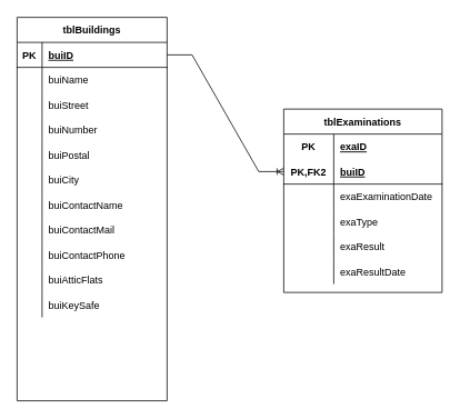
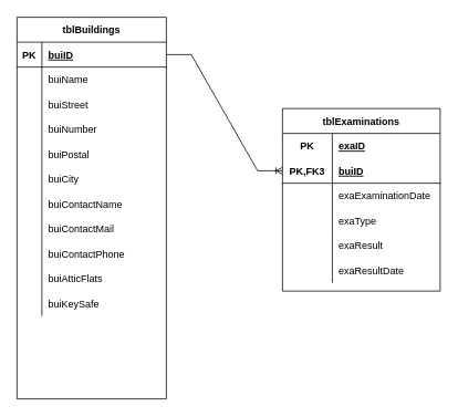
  <mxCell id="0" />
  <mxCell id="1" parent="0" />
  <mxCell id="2" value="tblBuildings" style="shape=table;startSize=30;container=1;collapsible=1;childLayout=tableLayout;fixedRows=1;rowLines=0;fontStyle=1;align=center;resizeLast=1;" parent="1" vertex="1"><mxGeometry x="20" y="20" width="180" height="460" as="geometry" /></mxCell>
  <mxCell id="3" value="" style="shape=tableRow;horizontal=0;startSize=0;swimlaneHead=0;swimlaneBody=0;fillColor=none;collapsible=0;dropTarget=0;points=[[0,0.5],[1,0.5]];portConstraint=eastwest;top=0;left=0;right=0;bottom=1;" parent="2" vertex="1"><mxGeometry y="30" width="180" height="30" as="geometry" /></mxCell>
  <mxCell id="4" value="PK" style="shape=partialRectangle;connectable=0;fillColor=none;top=0;left=0;bottom=0;right=0;fontStyle=1;overflow=hidden;" parent="3" vertex="1"><mxGeometry width="30" height="30" as="geometry"><mxRectangle width="30" height="30" as="alternateBounds" /></mxGeometry></mxCell>
  <mxCell id="5" value="buiID" style="shape=partialRectangle;connectable=0;fillColor=none;top=0;left=0;bottom=0;right=0;align=left;spacingLeft=6;fontStyle=5;overflow=hidden;" parent="3" vertex="1"><mxGeometry x="30" width="150" height="30" as="geometry"><mxRectangle width="150" height="30" as="alternateBounds" /></mxGeometry></mxCell>
  <mxCell id="6" value="" style="shape=tableRow;horizontal=0;startSize=0;swimlaneHead=0;swimlaneBody=0;fillColor=none;collapsible=0;dropTarget=0;points=[[0,0.5],[1,0.5]];portConstraint=eastwest;top=0;left=0;right=0;bottom=0;" parent="2" vertex="1"><mxGeometry y="60" width="180" height="30" as="geometry" /></mxCell>
  <mxCell id="7" value="" style="shape=partialRectangle;connectable=0;fillColor=none;top=0;left=0;bottom=0;right=0;editable=1;overflow=hidden;" parent="6" vertex="1"><mxGeometry width="30" height="30" as="geometry"><mxRectangle width="30" height="30" as="alternateBounds" /></mxGeometry></mxCell>
  <mxCell id="8" value="buiName" style="shape=partialRectangle;connectable=0;fillColor=none;top=0;left=0;bottom=0;right=0;align=left;spacingLeft=6;overflow=hidden;" parent="6" vertex="1"><mxGeometry x="30" width="150" height="30" as="geometry"><mxRectangle width="150" height="30" as="alternateBounds" /></mxGeometry></mxCell>
  <mxCell id="9" value="" style="shape=tableRow;horizontal=0;startSize=0;swimlaneHead=0;swimlaneBody=0;fillColor=none;collapsible=0;dropTarget=0;points=[[0,0.5],[1,0.5]];portConstraint=eastwest;top=0;left=0;right=0;bottom=0;" parent="2" vertex="1"><mxGeometry y="90" width="180" height="30" as="geometry" /></mxCell>
  <mxCell id="10" value="" style="shape=partialRectangle;connectable=0;fillColor=none;top=0;left=0;bottom=0;right=0;editable=1;overflow=hidden;" parent="9" vertex="1"><mxGeometry width="30" height="30" as="geometry"><mxRectangle width="30" height="30" as="alternateBounds" /></mxGeometry></mxCell>
  <mxCell id="11" value="buiStreet" style="shape=partialRectangle;connectable=0;fillColor=none;top=0;left=0;bottom=0;right=0;align=left;spacingLeft=6;overflow=hidden;" parent="9" vertex="1"><mxGeometry x="30" width="150" height="30" as="geometry"><mxRectangle width="150" height="30" as="alternateBounds" /></mxGeometry></mxCell>
  <mxCell id="12" value="" style="shape=tableRow;horizontal=0;startSize=0;swimlaneHead=0;swimlaneBody=0;fillColor=none;collapsible=0;dropTarget=0;points=[[0,0.5],[1,0.5]];portConstraint=eastwest;top=0;left=0;right=0;bottom=0;" parent="2" vertex="1"><mxGeometry y="120" width="180" height="30" as="geometry" /></mxCell>
  <mxCell id="13" value="" style="shape=partialRectangle;connectable=0;fillColor=none;top=0;left=0;bottom=0;right=0;editable=1;overflow=hidden;" parent="12" vertex="1"><mxGeometry width="30" height="30" as="geometry"><mxRectangle width="30" height="30" as="alternateBounds" /></mxGeometry></mxCell>
  <mxCell id="14" value="buiNumber" style="shape=partialRectangle;connectable=0;fillColor=none;top=0;left=0;bottom=0;right=0;align=left;spacingLeft=6;overflow=hidden;" parent="12" vertex="1"><mxGeometry x="30" width="150" height="30" as="geometry"><mxRectangle width="150" height="30" as="alternateBounds" /></mxGeometry></mxCell>
  <mxCell id="15" value="" style="shape=tableRow;horizontal=0;startSize=0;swimlaneHead=0;swimlaneBody=0;fillColor=none;collapsible=0;dropTarget=0;points=[[0,0.5],[1,0.5]];portConstraint=eastwest;top=0;left=0;right=0;bottom=0;" parent="2" vertex="1"><mxGeometry y="150" width="180" height="30" as="geometry" /></mxCell>
  <mxCell id="16" value="" style="shape=partialRectangle;connectable=0;fillColor=none;top=0;left=0;bottom=0;right=0;editable=1;overflow=hidden;" parent="15" vertex="1"><mxGeometry width="30" height="30" as="geometry"><mxRectangle width="30" height="30" as="alternateBounds" /></mxGeometry></mxCell>
  <mxCell id="17" value="buiPostal" style="shape=partialRectangle;connectable=0;fillColor=none;top=0;left=0;bottom=0;right=0;align=left;spacingLeft=6;overflow=hidden;" parent="15" vertex="1"><mxGeometry x="30" width="150" height="30" as="geometry"><mxRectangle width="150" height="30" as="alternateBounds" /></mxGeometry></mxCell>
  <mxCell id="18" value="" style="shape=tableRow;horizontal=0;startSize=0;swimlaneHead=0;swimlaneBody=0;fillColor=none;collapsible=0;dropTarget=0;points=[[0,0.5],[1,0.5]];portConstraint=eastwest;top=0;left=0;right=0;bottom=0;" parent="2" vertex="1"><mxGeometry y="180" width="180" height="30" as="geometry" /></mxCell>
  <mxCell id="19" value="" style="shape=partialRectangle;connectable=0;fillColor=none;top=0;left=0;bottom=0;right=0;editable=1;overflow=hidden;" parent="18" vertex="1"><mxGeometry width="30" height="30" as="geometry"><mxRectangle width="30" height="30" as="alternateBounds" /></mxGeometry></mxCell>
  <mxCell id="20" value="buiCity" style="shape=partialRectangle;connectable=0;fillColor=none;top=0;left=0;bottom=0;right=0;align=left;spacingLeft=6;overflow=hidden;" parent="18" vertex="1"><mxGeometry x="30" width="150" height="30" as="geometry"><mxRectangle width="150" height="30" as="alternateBounds" /></mxGeometry></mxCell>
  <mxCell id="21" value="" style="shape=tableRow;horizontal=0;startSize=0;swimlaneHead=0;swimlaneBody=0;fillColor=none;collapsible=0;dropTarget=0;points=[[0,0.5],[1,0.5]];portConstraint=eastwest;top=0;left=0;right=0;bottom=0;" parent="2" vertex="1"><mxGeometry y="210" width="180" height="30" as="geometry" /></mxCell>
  <mxCell id="22" value="" style="shape=partialRectangle;connectable=0;fillColor=none;top=0;left=0;bottom=0;right=0;editable=1;overflow=hidden;" parent="21" vertex="1"><mxGeometry width="30" height="30" as="geometry"><mxRectangle width="30" height="30" as="alternateBounds" /></mxGeometry></mxCell>
  <mxCell id="23" value="buiContactName" style="shape=partialRectangle;connectable=0;fillColor=none;top=0;left=0;bottom=0;right=0;align=left;spacingLeft=6;overflow=hidden;" parent="21" vertex="1"><mxGeometry x="30" width="150" height="30" as="geometry"><mxRectangle width="150" height="30" as="alternateBounds" /></mxGeometry></mxCell>
  <mxCell id="24" value="" style="shape=tableRow;horizontal=0;startSize=0;swimlaneHead=0;swimlaneBody=0;fillColor=none;collapsible=0;dropTarget=0;points=[[0,0.5],[1,0.5]];portConstraint=eastwest;top=0;left=0;right=0;bottom=0;" parent="2" vertex="1"><mxGeometry y="240" width="180" height="30" as="geometry" /></mxCell>
  <mxCell id="25" value="" style="shape=partialRectangle;connectable=0;fillColor=none;top=0;left=0;bottom=0;right=0;editable=1;overflow=hidden;" parent="24" vertex="1"><mxGeometry width="30" height="30" as="geometry"><mxRectangle width="30" height="30" as="alternateBounds" /></mxGeometry></mxCell>
  <mxCell id="26" value="buiContactMail" style="shape=partialRectangle;connectable=0;fillColor=none;top=0;left=0;bottom=0;right=0;align=left;spacingLeft=6;overflow=hidden;" parent="24" vertex="1"><mxGeometry x="30" width="150" height="30" as="geometry"><mxRectangle width="150" height="30" as="alternateBounds" /></mxGeometry></mxCell>
  <mxCell id="27" value="" style="shape=tableRow;horizontal=0;startSize=0;swimlaneHead=0;swimlaneBody=0;fillColor=none;collapsible=0;dropTarget=0;points=[[0,0.5],[1,0.5]];portConstraint=eastwest;top=0;left=0;right=0;bottom=0;" parent="2" vertex="1"><mxGeometry y="270" width="180" height="30" as="geometry" /></mxCell>
  <mxCell id="28" value="" style="shape=partialRectangle;connectable=0;fillColor=none;top=0;left=0;bottom=0;right=0;editable=1;overflow=hidden;" parent="27" vertex="1"><mxGeometry width="30" height="30" as="geometry"><mxRectangle width="30" height="30" as="alternateBounds" /></mxGeometry></mxCell>
  <mxCell id="29" value="buiContactPhone" style="shape=partialRectangle;connectable=0;fillColor=none;top=0;left=0;bottom=0;right=0;align=left;spacingLeft=6;overflow=hidden;" parent="27" vertex="1"><mxGeometry x="30" width="150" height="30" as="geometry"><mxRectangle width="150" height="30" as="alternateBounds" /></mxGeometry></mxCell>
  <mxCell id="30" value="" style="shape=tableRow;horizontal=0;startSize=0;swimlaneHead=0;swimlaneBody=0;fillColor=none;collapsible=0;dropTarget=0;points=[[0,0.5],[1,0.5]];portConstraint=eastwest;top=0;left=0;right=0;bottom=0;" parent="2" vertex="1"><mxGeometry y="300" width="180" height="30" as="geometry" /></mxCell>
  <mxCell id="31" value="" style="shape=partialRectangle;connectable=0;fillColor=none;top=0;left=0;bottom=0;right=0;editable=1;overflow=hidden;" parent="30" vertex="1"><mxGeometry width="30" height="30" as="geometry"><mxRectangle width="30" height="30" as="alternateBounds" /></mxGeometry></mxCell>
  <mxCell id="32" value="buiAtticFlats" style="shape=partialRectangle;connectable=0;fillColor=none;top=0;left=0;bottom=0;right=0;align=left;spacingLeft=6;overflow=hidden;" parent="30" vertex="1"><mxGeometry x="30" width="150" height="30" as="geometry"><mxRectangle width="150" height="30" as="alternateBounds" /></mxGeometry></mxCell>
  <mxCell id="33" value="" style="shape=tableRow;horizontal=0;startSize=0;swimlaneHead=0;swimlaneBody=0;fillColor=none;collapsible=0;dropTarget=0;points=[[0,0.5],[1,0.5]];portConstraint=eastwest;top=0;left=0;right=0;bottom=0;" parent="2" vertex="1"><mxGeometry y="330" width="180" height="30" as="geometry" /></mxCell>
  <mxCell id="34" value="" style="shape=partialRectangle;connectable=0;fillColor=none;top=0;left=0;bottom=0;right=0;editable=1;overflow=hidden;" parent="33" vertex="1"><mxGeometry width="30" height="30" as="geometry"><mxRectangle width="30" height="30" as="alternateBounds" /></mxGeometry></mxCell>
  <mxCell id="35" value="buiKeySafe" style="shape=partialRectangle;connectable=0;fillColor=none;top=0;left=0;bottom=0;right=0;align=left;spacingLeft=6;overflow=hidden;" parent="33" vertex="1"><mxGeometry x="30" width="150" height="30" as="geometry"><mxRectangle width="150" height="30" as="alternateBounds" /></mxGeometry></mxCell>
  <mxCell id="36" value="tblExaminations" style="shape=table;startSize=30;container=1;collapsible=1;childLayout=tableLayout;fixedRows=1;rowLines=0;fontStyle=1;align=center;resizeLast=1;" parent="1" vertex="1"><mxGeometry x="340" y="130" width="190" height="220" as="geometry" /></mxCell>
  <mxCell id="37" value="" style="shape=tableRow;horizontal=0;startSize=0;swimlaneHead=0;swimlaneBody=0;fillColor=none;collapsible=0;dropTarget=0;points=[[0,0.5],[1,0.5]];portConstraint=eastwest;top=0;left=0;right=0;bottom=0;" parent="36" vertex="1"><mxGeometry y="30" width="190" height="30" as="geometry" /></mxCell>
  <mxCell id="38" value="PK" style="shape=partialRectangle;connectable=0;fillColor=none;top=0;left=0;bottom=0;right=0;fontStyle=1;overflow=hidden;" parent="37" vertex="1"><mxGeometry width="60" height="30" as="geometry"><mxRectangle width="60" height="30" as="alternateBounds" /></mxGeometry></mxCell>
  <mxCell id="39" value="exaID" style="shape=partialRectangle;connectable=0;fillColor=none;top=0;left=0;bottom=0;right=0;align=left;spacingLeft=6;fontStyle=5;overflow=hidden;" parent="37" vertex="1"><mxGeometry x="60" width="130" height="30" as="geometry"><mxRectangle width="130" height="30" as="alternateBounds" /></mxGeometry></mxCell>
  <mxCell id="40" value="" style="shape=tableRow;horizontal=0;startSize=0;swimlaneHead=0;swimlaneBody=0;fillColor=none;collapsible=0;dropTarget=0;points=[[0,0.5],[1,0.5]];portConstraint=eastwest;top=0;left=0;right=0;bottom=1;" parent="36" vertex="1"><mxGeometry y="60" width="190" height="30" as="geometry" /></mxCell>
- <mxCell id="41" value="PK,FK2" style="shape=partialRectangle;connectable=0;fillColor=none;top=0;left=0;bottom=0;right=0;fontStyle=1;overflow=hidden;" parent="40" vertex="1"><mxGeometry width="60" height="30" as="geometry"><mxRectangle width="60" height="30" as="alternateBounds" /></mxGeometry></mxCell>
+ <mxCell id="41" value="PK,FK3" style="shape=partialRectangle;connectable=0;fillColor=none;top=0;left=0;bottom=0;right=0;fontStyle=1;overflow=hidden;" parent="40" vertex="1"><mxGeometry width="60" height="30" as="geometry"><mxRectangle width="60" height="30" as="alternateBounds" /></mxGeometry></mxCell>
  <mxCell id="42" value="buiID" style="shape=partialRectangle;connectable=0;fillColor=none;top=0;left=0;bottom=0;right=0;align=left;spacingLeft=6;fontStyle=5;overflow=hidden;" parent="40" vertex="1"><mxGeometry x="60" width="130" height="30" as="geometry"><mxRectangle width="130" height="30" as="alternateBounds" /></mxGeometry></mxCell>
  <mxCell id="43" value="" style="shape=tableRow;horizontal=0;startSize=0;swimlaneHead=0;swimlaneBody=0;fillColor=none;collapsible=0;dropTarget=0;points=[[0,0.5],[1,0.5]];portConstraint=eastwest;top=0;left=0;right=0;bottom=0;" parent="36" vertex="1"><mxGeometry y="90" width="190" height="30" as="geometry" /></mxCell>
  <mxCell id="44" value="" style="shape=partialRectangle;connectable=0;fillColor=none;top=0;left=0;bottom=0;right=0;editable=1;overflow=hidden;" parent="43" vertex="1"><mxGeometry width="60" height="30" as="geometry"><mxRectangle width="60" height="30" as="alternateBounds" /></mxGeometry></mxCell>
  <mxCell id="45" value="exaExaminationDate" style="shape=partialRectangle;connectable=0;fillColor=none;top=0;left=0;bottom=0;right=0;align=left;spacingLeft=6;overflow=hidden;" parent="43" vertex="1"><mxGeometry x="60" width="130" height="30" as="geometry"><mxRectangle width="130" height="30" as="alternateBounds" /></mxGeometry></mxCell>
  <mxCell id="46" value="" style="shape=tableRow;horizontal=0;startSize=0;swimlaneHead=0;swimlaneBody=0;fillColor=none;collapsible=0;dropTarget=0;points=[[0,0.5],[1,0.5]];portConstraint=eastwest;top=0;left=0;right=0;bottom=0;" parent="36" vertex="1"><mxGeometry y="120" width="190" height="30" as="geometry" /></mxCell>
  <mxCell id="47" value="" style="shape=partialRectangle;connectable=0;fillColor=none;top=0;left=0;bottom=0;right=0;editable=1;overflow=hidden;" parent="46" vertex="1"><mxGeometry width="60" height="30" as="geometry"><mxRectangle width="60" height="30" as="alternateBounds" /></mxGeometry></mxCell>
  <mxCell id="48" value="exaType" style="shape=partialRectangle;connectable=0;fillColor=none;top=0;left=0;bottom=0;right=0;align=left;spacingLeft=6;overflow=hidden;" parent="46" vertex="1"><mxGeometry x="60" width="130" height="30" as="geometry"><mxRectangle width="130" height="30" as="alternateBounds" /></mxGeometry></mxCell>
  <mxCell id="49" value="" style="shape=tableRow;horizontal=0;startSize=0;swimlaneHead=0;swimlaneBody=0;fillColor=none;collapsible=0;dropTarget=0;points=[[0,0.5],[1,0.5]];portConstraint=eastwest;top=0;left=0;right=0;bottom=0;" parent="36" vertex="1"><mxGeometry y="150" width="190" height="30" as="geometry" /></mxCell>
  <mxCell id="50" value="" style="shape=partialRectangle;connectable=0;fillColor=none;top=0;left=0;bottom=0;right=0;editable=1;overflow=hidden;" parent="49" vertex="1"><mxGeometry width="60" height="30" as="geometry"><mxRectangle width="60" height="30" as="alternateBounds" /></mxGeometry></mxCell>
  <mxCell id="51" value="exaResult" style="shape=partialRectangle;connectable=0;fillColor=none;top=0;left=0;bottom=0;right=0;align=left;spacingLeft=6;overflow=hidden;" parent="49" vertex="1"><mxGeometry x="60" width="130" height="30" as="geometry"><mxRectangle width="130" height="30" as="alternateBounds" /></mxGeometry></mxCell>
  <mxCell id="52" value="" style="shape=tableRow;horizontal=0;startSize=0;swimlaneHead=0;swimlaneBody=0;fillColor=none;collapsible=0;dropTarget=0;points=[[0,0.5],[1,0.5]];portConstraint=eastwest;top=0;left=0;right=0;bottom=0;" parent="36" vertex="1"><mxGeometry y="180" width="190" height="30" as="geometry" /></mxCell>
  <mxCell id="53" value="" style="shape=partialRectangle;connectable=0;fillColor=none;top=0;left=0;bottom=0;right=0;editable=1;overflow=hidden;" parent="52" vertex="1"><mxGeometry width="60" height="30" as="geometry"><mxRectangle width="60" height="30" as="alternateBounds" /></mxGeometry></mxCell>
  <mxCell id="54" value="exaResultDate" style="shape=partialRectangle;connectable=0;fillColor=none;top=0;left=0;bottom=0;right=0;align=left;spacingLeft=6;overflow=hidden;" parent="52" vertex="1"><mxGeometry x="60" width="130" height="30" as="geometry"><mxRectangle width="130" height="30" as="alternateBounds" /></mxGeometry></mxCell>
  <mxCell id="55" value="" style="edgeStyle=entityRelationEdgeStyle;fontSize=12;html=1;endArrow=ERoneToMany;rounded=0;entryX=0;entryY=0.5;entryDx=0;entryDy=0;" parent="1" source="3" target="40" edge="1"><mxGeometry width="100" height="100" relative="1" as="geometry"><mxPoint x="460" y="350" as="sourcePoint" /><mxPoint x="560" y="250" as="targetPoint" /></mxGeometry></mxCell>
